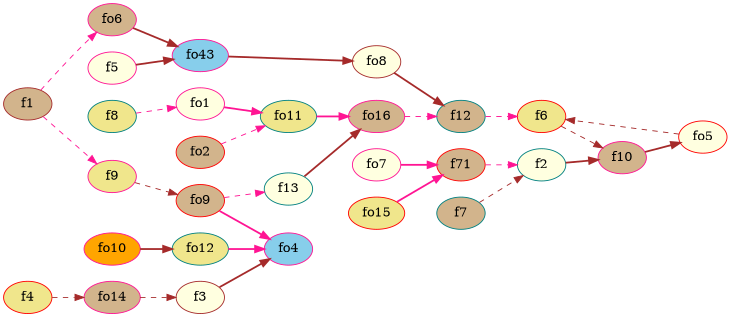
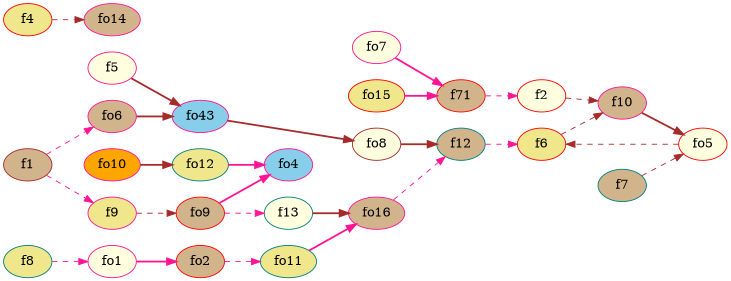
  strict digraph {
    rankdir=LR
    node [color=deeppink fillcolor=tan style=filled]
    edge [color=brown style=dashed weight=2]
    f1 [color=brown]
    f9 [fillcolor=khaki]
    fo6
    fo9 [color=red]
    n5 [fillcolor=skyblue label=fo43]
-   f2 [color=teal fillcolor=lightyellow]
+   f2 [color=red fillcolor=lightyellow]
    f10
    fo5 [color=red fillcolor=lightyellow]
-   f3 [color=brown fillcolor=lightyellow]
    fo4 [fillcolor=skyblue]
    f4 [color=red fillcolor=khaki]
    fo14
    f5 [fillcolor=lightyellow]
    fo8 [color=brown fillcolor=lightyellow]
    f6 [color=red fillcolor=khaki]
    f7 [color=teal]
    f8 [color=teal fillcolor=khaki]
    fo1 [fillcolor=lightyellow]
    fo11 [color=teal fillcolor=khaki]
    f13 [color=teal fillcolor=lightyellow]
    n21 [color=red label=f71]
    f12 [color=teal]
    fo16
    fo2 [color=red]
    fo10 [fillcolor=orange]
    fo12 [color=teal fillcolor=khaki]
    fo7 [fillcolor=lightyellow]
    fo15 [color=red fillcolor=khaki]
    f1 -> f9 [color=deeppink]
    f1 -> fo6 [color=deeppink]
    f9 -> fo9
    fo6 -> n5 [style=bold]
    fo9 -> fo4 [color=deeppink style=bold]
    fo9 -> f13 [color=deeppink]
    n5 -> fo8 [style=bold]
-   f2 -> f10 [style=bold]
+   f2 -> f10
    f10 -> fo5 [style=bold]
    fo5 -> f6
-   f3 -> fo4 [style=bold]
    f4 -> fo14
-   fo14 -> f3
    f5 -> n5 [style=bold]
    fo8 -> f12 [style=bold]
    f6 -> f10
-   f7 -> f2
+   f7 -> fo5
    f8 -> fo1 [color=deeppink]
-   fo1 -> fo11 [color=deeppink style=bold]
+   fo1 -> fo2 [color=deeppink style=bold]
    fo11 -> fo16 [color=deeppink style=bold]
    f13 -> fo16 [style=bold]
    n21 -> f2 [color=deeppink]
    f12 -> f6 [color=deeppink]
    fo16 -> f12 [color=deeppink]
    fo2 -> fo11 [color=deeppink]
    fo10 -> fo12 [style=bold]
    fo12 -> fo4 [color=deeppink style=bold]
    fo7 -> n21 [color=deeppink style=bold]
    fo15 -> n21 [color=deeppink style=bold]
  }
